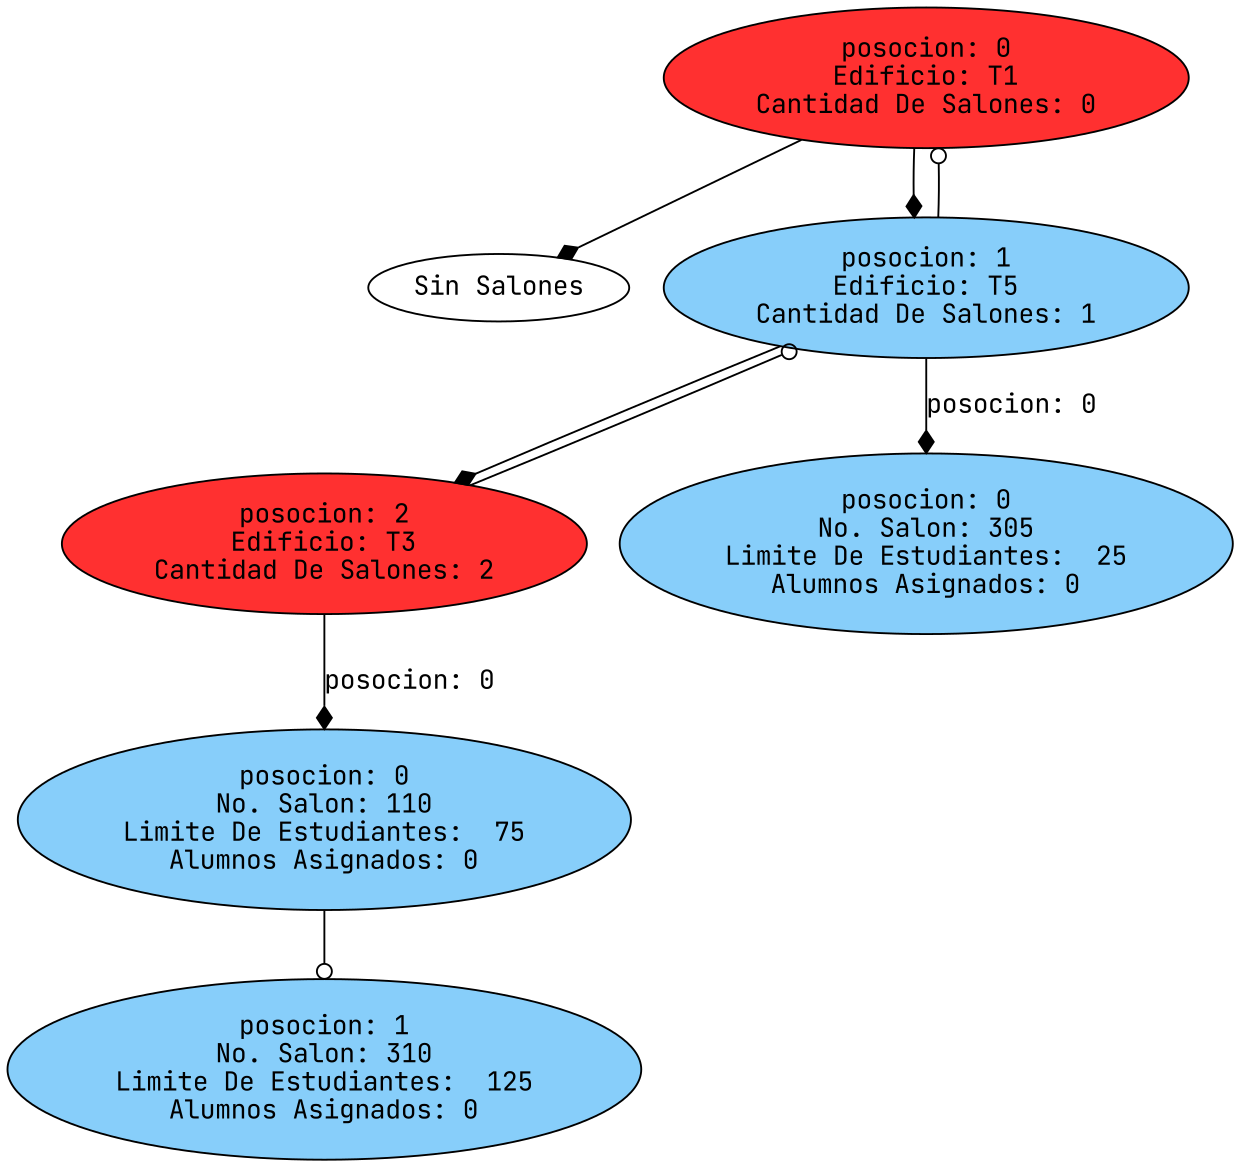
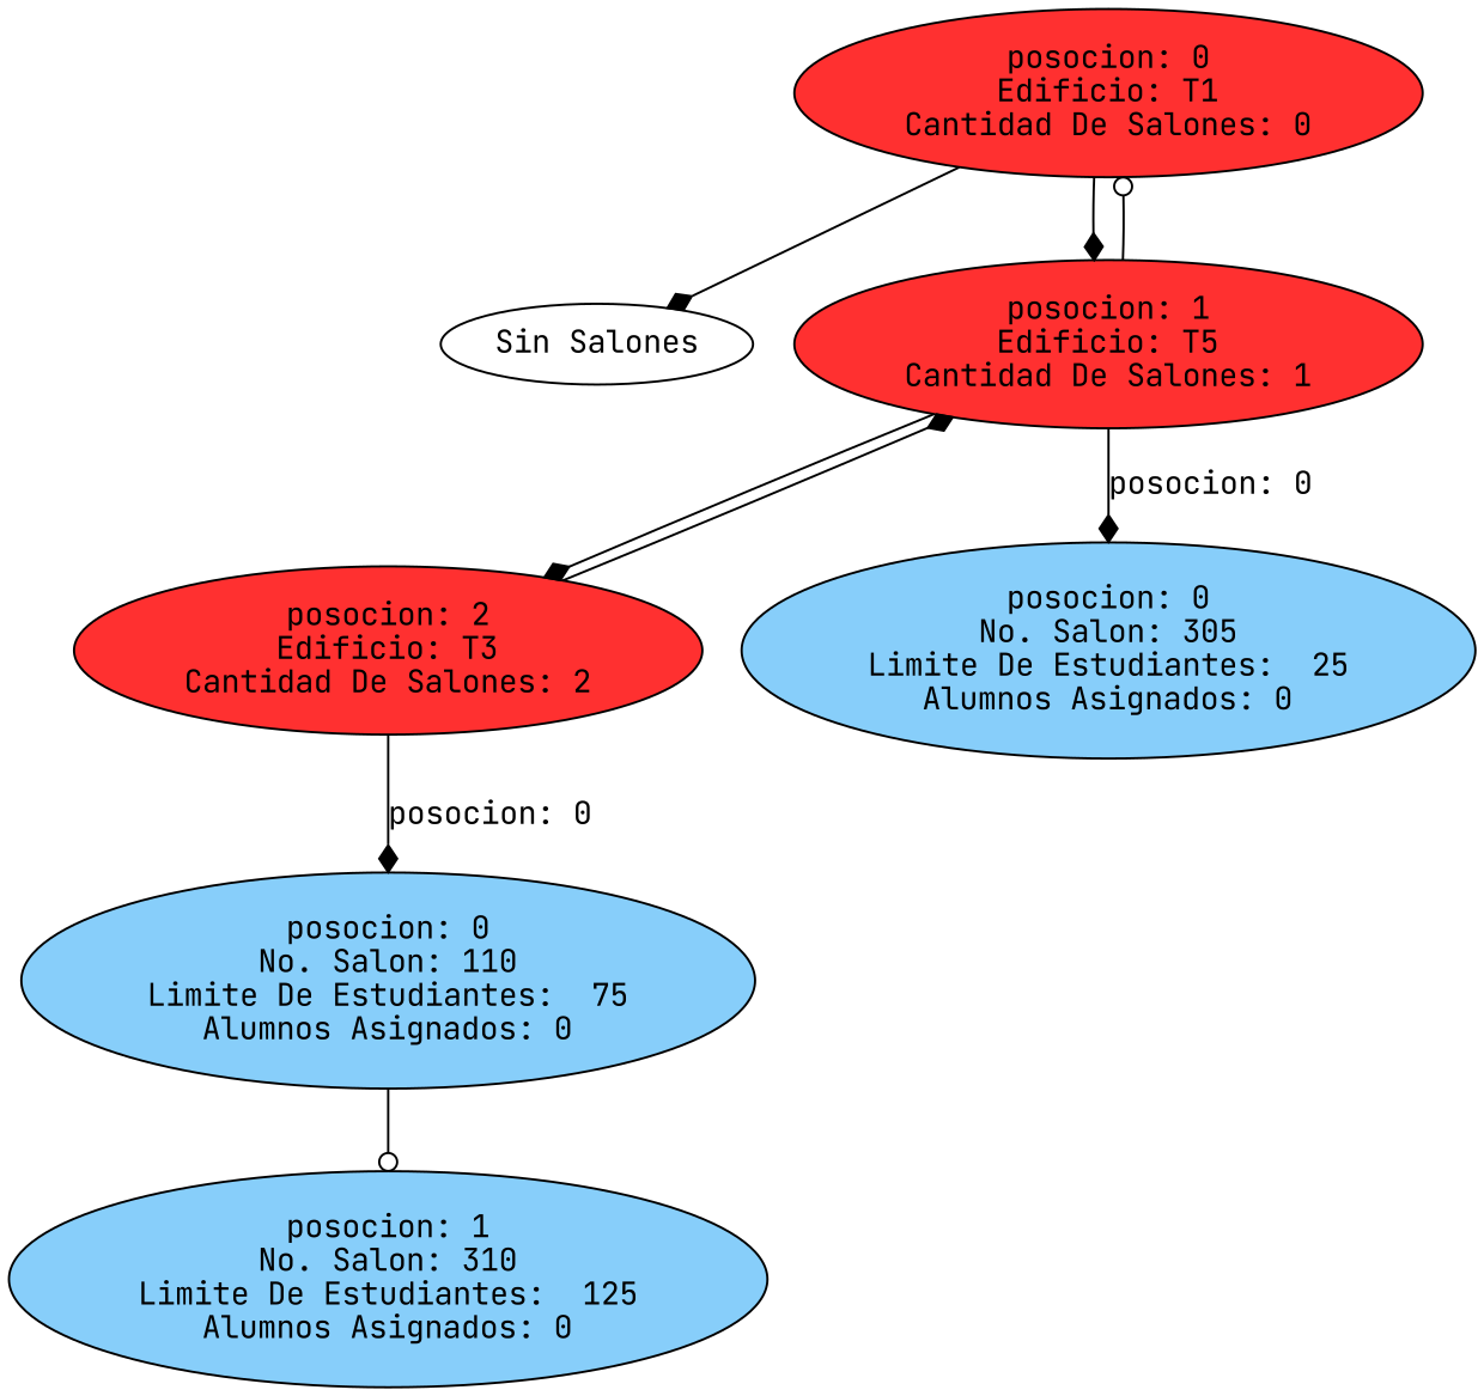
  digraph {
    fontname="JetBrains Mono"
    node [fillcolor=firebrick1 fontname="JetBrains Mono" group=2800 style=filled]
    edge [arrowhead=diamond fontname="JetBrains Mono"]
    n1 [group=2798 label="posocion: 0\nEdificio: T1\nCantidad De Salones: 0" width=1.5]
    "Sin Salones" [fillcolor="" group="" style=""]
-   n3 [fillcolor=lightskyblue group=2802 label="posocion: 1\nEdificio: T5\nCantidad De Salones: 1" width=1.5]
+   n3 [group=2802 label="posocion: 1\nEdificio: T5\nCantidad De Salones: 1" width=1.5]
    n4 [label="posocion: 2\nEdificio: T3\nCantidad De Salones: 2" width=1.5]
    n5 [fillcolor=lightskyblue group=2802 label="posocion: 0\nNo. Salon: 305\nLimite De Estudiantes:  25\nAlumnos Asignados: 0" width=1.5]
    n6 [fillcolor=lightskyblue label="posocion: 0\nNo. Salon: 110\nLimite De Estudiantes:  75\nAlumnos Asignados: 0" width=1.5]
    n7 [fillcolor=lightskyblue label="posocion: 1\nNo. Salon: 310\nLimite De Estudiantes:  125\nAlumnos Asignados: 0" width=1.5]
    n1 -> "Sin Salones"
    n1 -> n3
    n3 -> n1 [arrowhead=odot]
    n3 -> n4
    n3 -> n5 [group=2802 label="posocion: 0" width=1.5]
-   n4 -> n3 [arrowhead=odot]
+   n4 -> n3
    n4 -> n6 [group=2800 label="posocion: 0" width=1.5]
    n6 -> n7 [arrowhead=odot]
  }
